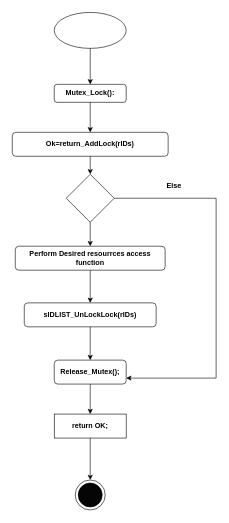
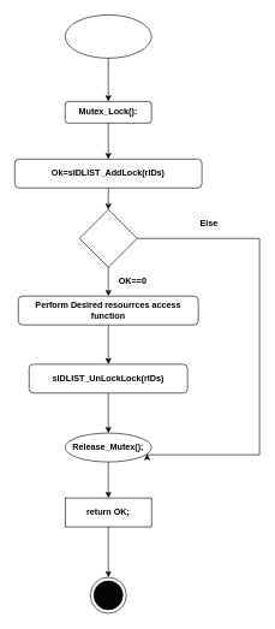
  <mxCell id="0" />
  <mxCell id="1" parent="0" />
  <mxCell id="2" style="edgeStyle=orthogonalEdgeStyle;rounded=0;orthogonalLoop=1;jettySize=auto;html=1;exitX=0.5;exitY=1;exitDx=0;exitDy=0;entryX=0.5;entryY=0;entryDx=0;entryDy=0;" edge="1" parent="1" source="3" target="7"><mxGeometry relative="1" as="geometry" /></mxCell>
  <mxCell id="3" value="&lt;b&gt;Mutex_Lock():&lt;/b&gt;" style="rounded=1;whiteSpace=wrap;html=1;fillColor=none;" vertex="1" parent="1"><mxGeometry x="90" y="140" width="120" height="30" as="geometry" /></mxCell>
  <mxCell id="4" style="edgeStyle=orthogonalEdgeStyle;rounded=0;orthogonalLoop=1;jettySize=auto;html=1;entryX=0.5;entryY=0;entryDx=0;entryDy=0;" edge="1" parent="1" source="5" target="3"><mxGeometry relative="1" as="geometry" /></mxCell>
  <mxCell id="5" value="" style="ellipse;whiteSpace=wrap;html=1;fillColor=none;" vertex="1" parent="1"><mxGeometry x="90" y="20" width="120" height="60" as="geometry" /></mxCell>
  <mxCell id="6" style="edgeStyle=orthogonalEdgeStyle;rounded=0;orthogonalLoop=1;jettySize=auto;html=1;exitX=0.5;exitY=1;exitDx=0;exitDy=0;entryX=0.5;entryY=0;entryDx=0;entryDy=0;" edge="1" parent="1" source="7" target="12"><mxGeometry relative="1" as="geometry" /></mxCell>
- <mxCell id="7" value="&lt;b&gt;Ok=return_AddLock(rIDs)&lt;/b&gt;" style="rounded=1;whiteSpace=wrap;html=1;fillColor=none;" vertex="1" parent="1"><mxGeometry x="20" y="220" width="260" height="40" as="geometry" /></mxCell>
+ <mxCell id="7" value="&lt;b&gt;Ok=sIDLIST_AddLock(rIDs)&lt;/b&gt;" style="rounded=1;whiteSpace=wrap;html=1;fillColor=none;" vertex="1" parent="1"><mxGeometry x="20" y="220" width="260" height="40" as="geometry" /></mxCell>
  <mxCell id="8" style="edgeStyle=orthogonalEdgeStyle;rounded=0;orthogonalLoop=1;jettySize=auto;html=1;entryX=0.5;entryY=0;entryDx=0;entryDy=0;" edge="1" parent="1" source="9" target="14"><mxGeometry relative="1" as="geometry" /></mxCell>
  <mxCell id="9" value="&lt;b&gt;Perform Desired resourrces access function&lt;/b&gt;" style="rounded=1;whiteSpace=wrap;html=1;fillColor=none;" vertex="1" parent="1"><mxGeometry x="25" y="410" width="250" height="40" as="geometry" /></mxCell>
  <mxCell id="10" style="edgeStyle=orthogonalEdgeStyle;rounded=0;orthogonalLoop=1;jettySize=auto;html=1;exitX=0.5;exitY=1;exitDx=0;exitDy=0;entryX=0.5;entryY=0;entryDx=0;entryDy=0;" edge="1" parent="1" source="12" target="9"><mxGeometry relative="1" as="geometry" /></mxCell>
  <mxCell id="11" style="edgeStyle=orthogonalEdgeStyle;rounded=0;orthogonalLoop=1;jettySize=auto;html=1;entryX=1;entryY=0.75;entryDx=0;entryDy=0;" edge="1" parent="1" source="12" target="16"><mxGeometry relative="1" as="geometry"><Array as="points"><mxPoint x="360" y="330" /><mxPoint x="360" y="630" /></Array></mxGeometry></mxCell>
  <mxCell id="12" value="" style="rhombus;whiteSpace=wrap;html=1;fillColor=none;" vertex="1" parent="1"><mxGeometry x="110" y="290" width="80" height="80" as="geometry" /></mxCell>
  <mxCell id="13" style="edgeStyle=orthogonalEdgeStyle;rounded=0;orthogonalLoop=1;jettySize=auto;html=1;entryX=0.5;entryY=0;entryDx=0;entryDy=0;" edge="1" parent="1" source="14" target="16"><mxGeometry relative="1" as="geometry" /></mxCell>
  <mxCell id="14" value="&lt;b&gt;sIDLIST_UnLockLock(rIDs)&lt;/b&gt;" style="rounded=1;whiteSpace=wrap;html=1;fillColor=none;" vertex="1" parent="1"><mxGeometry x="40" y="504.5" width="220" height="40" as="geometry" /></mxCell>
  <mxCell id="15" style="edgeStyle=orthogonalEdgeStyle;rounded=0;orthogonalLoop=1;jettySize=auto;html=1;entryX=0.5;entryY=0;entryDx=0;entryDy=0;" edge="1" parent="1" source="16" target="18"><mxGeometry relative="1" as="geometry" /></mxCell>
- <mxCell id="16" value="&lt;b&gt;Release_Mutex();&lt;/b&gt;" style="rounded=1;whiteSpace=wrap;html=1;fillColor=none;" vertex="1" parent="1"><mxGeometry x="90" y="600" width="120" height="40" as="geometry" /></mxCell>
+ <mxCell id="16" value="&lt;b&gt;Release_Mutex();&lt;/b&gt;" style="ellipse;whiteSpace=wrap;html=1;fillColor=none;" vertex="1" parent="1"><mxGeometry x="90" y="600" width="120" height="40" as="geometry" /></mxCell>
  <mxCell id="17" style="edgeStyle=orthogonalEdgeStyle;rounded=0;orthogonalLoop=1;jettySize=auto;html=1;entryX=0.5;entryY=0;entryDx=0;entryDy=0;" edge="1" parent="1" source="18" target="20"><mxGeometry relative="1" as="geometry" /></mxCell>
  <mxCell id="18" value="&lt;b&gt;return OK;&lt;/b&gt;" style="whiteSpace=wrap;html=1;fillColor=none;rounded=0;" vertex="1" parent="1"><mxGeometry x="90" y="690" width="120" height="40" as="geometry" /></mxCell>
  <mxCell id="19" value="" style="ellipse;whiteSpace=wrap;html=1;aspect=fixed;fillColor=#050505;" vertex="1" parent="1"><mxGeometry x="130" y="805" width="40" height="40" as="geometry" /></mxCell>
  <mxCell id="20" value="" style="ellipse;whiteSpace=wrap;html=1;aspect=fixed;fillColor=none;" vertex="1" parent="1"><mxGeometry x="125" y="800" width="50" height="50" as="geometry" /></mxCell>
+ <mxCell id="21" value="&lt;b&gt;OK==0&lt;/b&gt;" style="text;html=1;strokeColor=none;fillColor=none;align=center;verticalAlign=middle;whiteSpace=wrap;rounded=0;" vertex="1" parent="1"><mxGeometry x="164" y="380" width="40" height="20" as="geometry" /></mxCell>
  <mxCell id="22" value="&lt;b&gt;Else&lt;/b&gt;" style="text;html=1;strokeColor=none;fillColor=none;align=center;verticalAlign=middle;whiteSpace=wrap;rounded=0;" vertex="1" parent="1"><mxGeometry x="270" y="300" width="40" height="20" as="geometry" /></mxCell>
